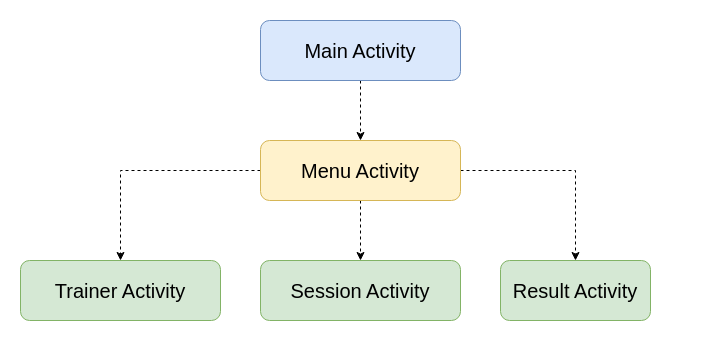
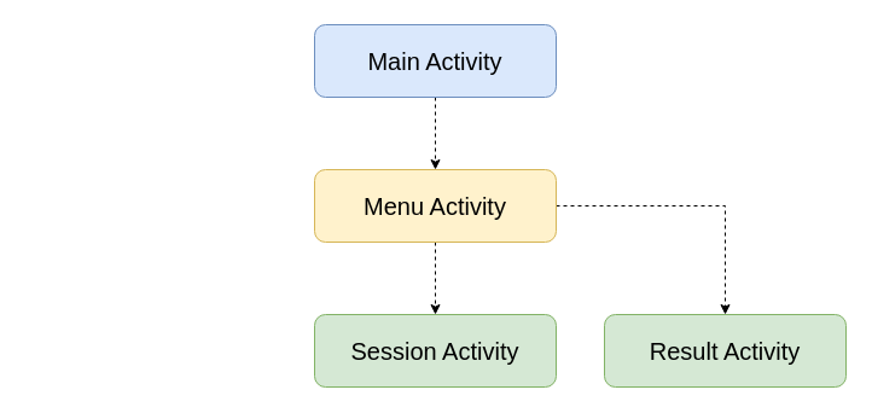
  <mxCell id="0" />
  <mxCell id="1" parent="0" />
  <mxCell id="2" style="edgeStyle=orthogonalEdgeStyle;rounded=0;orthogonalLoop=1;jettySize=auto;html=1;fontSize=24;dashed=1;" parent="1" source="3" target="7" edge="1"><mxGeometry relative="1" as="geometry"><mxPoint x="290" y="90" as="targetPoint" /></mxGeometry></mxCell>
  <mxCell id="3" value="&lt;font style=&quot;font-size: 20px&quot;&gt;Main Activity&lt;/font&gt;" style="rounded=1;whiteSpace=wrap;html=1;fillColor=#dae8fc;strokeColor=#6c8ebf;" parent="1" vertex="1"><mxGeometry x="260" y="20" width="200" height="60" as="geometry" /></mxCell>
- <mxCell id="4" style="edgeStyle=orthogonalEdgeStyle;rounded=0;orthogonalLoop=1;jettySize=auto;html=1;dashed=1;fontSize=24;" parent="1" source="7" target="8" edge="1"><mxGeometry relative="1" as="geometry" /></mxCell>
  <mxCell id="5" style="edgeStyle=orthogonalEdgeStyle;rounded=0;orthogonalLoop=1;jettySize=auto;html=1;dashed=1;fontSize=24;" parent="1" source="7" target="10" edge="1"><mxGeometry relative="1" as="geometry" /></mxCell>
  <mxCell id="6" style="edgeStyle=orthogonalEdgeStyle;rounded=0;orthogonalLoop=1;jettySize=auto;html=1;dashed=1;fontSize=24;" parent="1" source="7" target="9" edge="1"><mxGeometry relative="1" as="geometry" /></mxCell>
  <mxCell id="7" value="&lt;font style=&quot;font-size: 20px&quot;&gt;Menu Activity&lt;/font&gt;" style="rounded=1;whiteSpace=wrap;html=1;fillColor=#fff2cc;strokeColor=#d6b656;" parent="1" vertex="1"><mxGeometry x="260" y="140" width="200" height="60" as="geometry" /></mxCell>
- <mxCell id="8" value="&lt;font style=&quot;font-size: 20px&quot;&gt;Trainer Activity&lt;/font&gt;" style="rounded=1;whiteSpace=wrap;html=1;fillColor=#d5e8d4;strokeColor=#82b366;" parent="1" vertex="1"><mxGeometry x="20" y="260" width="200" height="60" as="geometry" /></mxCell>
  <mxCell id="9" value="&lt;font style=&quot;font-size: 20px&quot;&gt;Session Activity&lt;/font&gt;" style="rounded=1;whiteSpace=wrap;html=1;fillColor=#d5e8d4;strokeColor=#82b366;" parent="1" vertex="1"><mxGeometry x="260" y="260" width="200" height="60" as="geometry" /></mxCell>
- <mxCell id="10" value="&lt;font style=&quot;font-size: 20px&quot;&gt;Result Activity&lt;/font&gt;" style="rounded=1;whiteSpace=wrap;html=1;fillColor=#d5e8d4;strokeColor=#82b366;" parent="1" vertex="1"><mxGeometry x="500" y="260" width="150" height="60" as="geometry" /></mxCell>
+ <mxCell id="10" value="&lt;font style=&quot;font-size: 20px&quot;&gt;Result Activity&lt;/font&gt;" style="rounded=1;whiteSpace=wrap;html=1;fillColor=#d5e8d4;strokeColor=#82b366;" parent="1" vertex="1"><mxGeometry x="500" y="260" width="200" height="60" as="geometry" /></mxCell>
